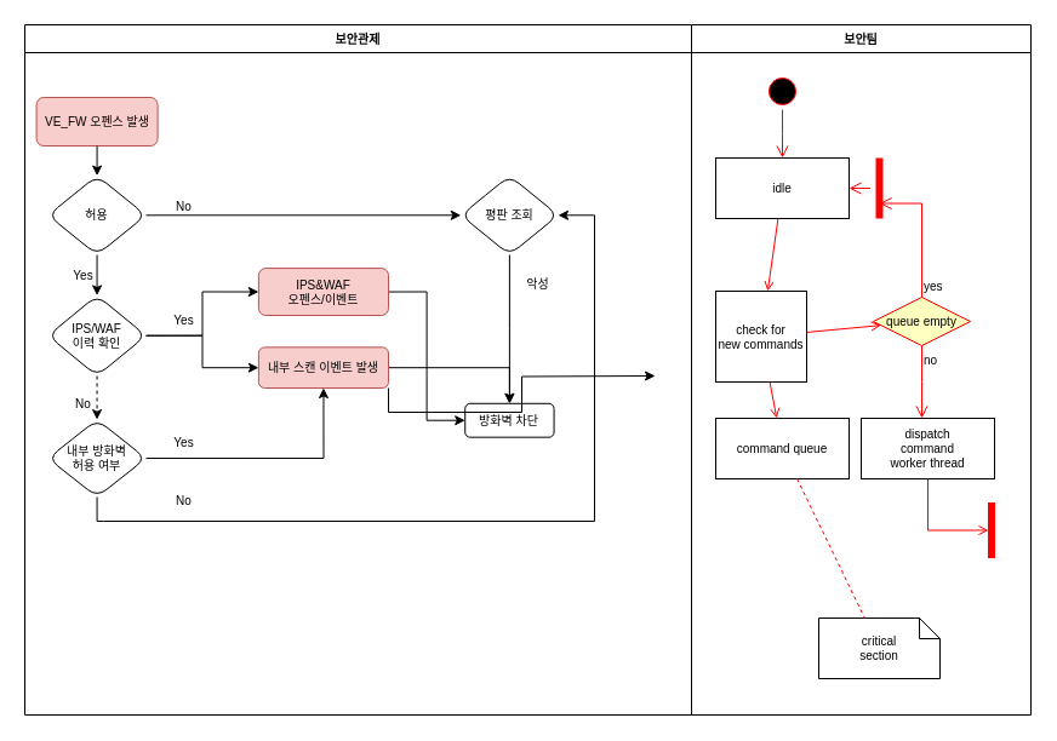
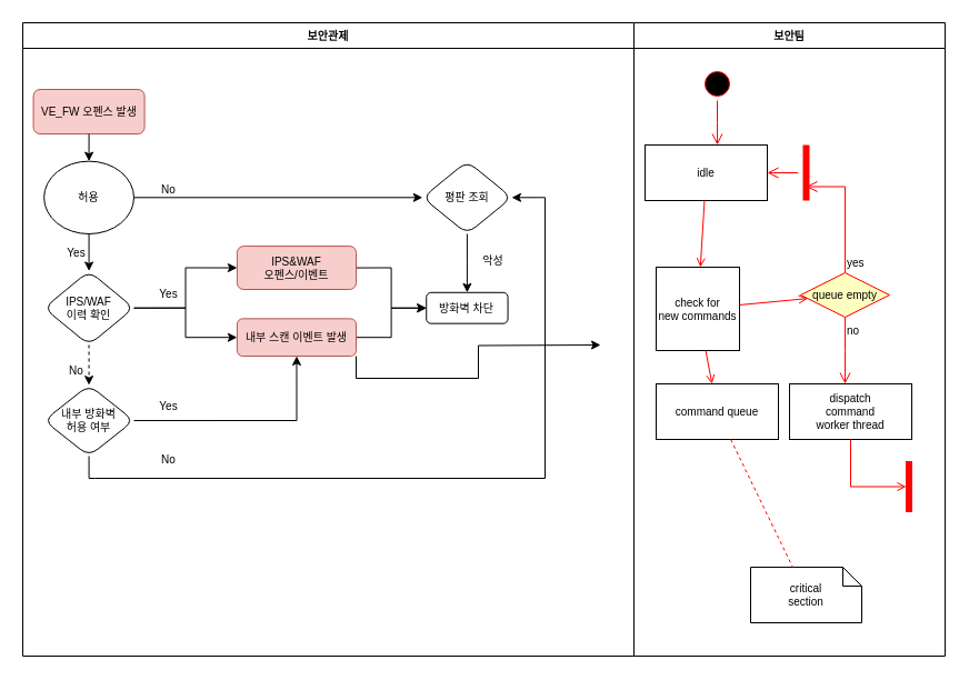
  <mxCell id="0" />
  <mxCell id="1" parent="0" />
  <mxCell id="2" value="보안관제" style="swimlane;whiteSpace=wrap;fontSize=10;" parent="1" vertex="1"><mxGeometry x="20" y="20" width="550" height="570" as="geometry"><mxRectangle x="10" y="60" width="90" height="30" as="alternateBounds" /></mxGeometry></mxCell>
  <mxCell id="3" value="VE_FW 오펜스 발생" style="rounded=1;whiteSpace=wrap;html=1;fillColor=#f8cecc;strokeColor=#b85450;fontSize=10;" vertex="1" parent="2"><mxGeometry x="9.58" y="60" width="100" height="40" as="geometry" /></mxCell>
- <mxCell id="4" value="허용" style="rhombus;whiteSpace=wrap;html=1;rounded=1;fontSize=10;" vertex="1" parent="2"><mxGeometry x="19.15" y="124.61" width="80.85" height="65.39" as="geometry" /></mxCell>
+ <mxCell id="4" value="허용" style="ellipse;whiteSpace=wrap;html=1;fontSize=10;" vertex="1" parent="2"><mxGeometry x="19.15" y="124.61" width="80.85" height="65.39" as="geometry" /></mxCell>
  <mxCell id="5" style="edgeStyle=orthogonalEdgeStyle;rounded=0;orthogonalLoop=1;jettySize=auto;html=1;exitX=0.5;exitY=1;exitDx=0;exitDy=0;entryX=0.5;entryY=0;entryDx=0;entryDy=0;fontSize=10;" edge="1" parent="2" source="3" target="4"><mxGeometry relative="1" as="geometry" /></mxCell>
  <mxCell id="6" value="IPS/WAF&lt;br style=&quot;font-size: 10px;&quot;&gt;이력 확인" style="rhombus;whiteSpace=wrap;html=1;rounded=1;fontSize=10;" vertex="1" parent="2"><mxGeometry x="19.15" y="223.47" width="80.85" height="66.53" as="geometry" /></mxCell>
  <mxCell id="7" style="edgeStyle=orthogonalEdgeStyle;rounded=0;orthogonalLoop=1;jettySize=auto;html=1;exitX=0.5;exitY=1;exitDx=0;exitDy=0;entryX=0.5;entryY=0;entryDx=0;entryDy=0;fontSize=10;" edge="1" parent="2" source="4" target="6"><mxGeometry relative="1" as="geometry" /></mxCell>
  <mxCell id="8" value="Yes" style="text;html=1;align=center;verticalAlign=middle;resizable=0;points=[];autosize=1;strokeColor=none;fillColor=none;fontSize=10;" vertex="1" parent="2"><mxGeometry x="28.29" y="191.762" width="40" height="30" as="geometry" /></mxCell>
  <mxCell id="9" value="No" style="text;html=1;align=center;verticalAlign=middle;resizable=0;points=[];autosize=1;strokeColor=none;fillColor=none;fontSize=10;" vertex="1" parent="2"><mxGeometry x="110.596" y="134.87" width="40" height="30" as="geometry" /></mxCell>
  <mxCell id="10" value="평판 조회" style="rhombus;whiteSpace=wrap;html=1;rounded=1;fontSize=10;" vertex="1" parent="2"><mxGeometry x="359.8" y="124.61" width="80.2" height="65.39" as="geometry" /></mxCell>
  <mxCell id="11" style="edgeStyle=orthogonalEdgeStyle;rounded=0;orthogonalLoop=1;jettySize=auto;html=1;exitX=1;exitY=0.5;exitDx=0;exitDy=0;entryX=0;entryY=0.5;entryDx=0;entryDy=0;fontSize=10;" edge="1" parent="2" source="4" target="10"><mxGeometry relative="1" as="geometry"><mxPoint x="165.467" y="161.917" as="targetPoint" /></mxGeometry></mxCell>
- <mxCell id="12" value="방화벽 차단" style="rounded=1;whiteSpace=wrap;html=1;fontSize=10;glass=0;strokeWidth=1;shadow=0;" vertex="1" parent="2"><mxGeometry x="363.23" y="312.79" width="73.34" height="27.88" as="geometry" /></mxCell>
+ <mxCell id="12" value="방화벽 차단" style="rounded=1;whiteSpace=wrap;html=1;fontSize=10;glass=0;strokeWidth=1;shadow=0;" vertex="1" parent="2"><mxGeometry x="363.23" y="242.79" width="73.34" height="27.88" as="geometry" /></mxCell>
  <mxCell id="13" value="Yes" style="text;html=1;align=center;verticalAlign=middle;resizable=0;points=[];autosize=1;strokeColor=none;fillColor=none;fontSize=10;" vertex="1" parent="2"><mxGeometry x="110.596" y="229.067" width="40" height="30" as="geometry" /></mxCell>
  <mxCell id="14" value="악성" style="text;html=1;align=center;verticalAlign=middle;resizable=0;points=[];autosize=1;strokeColor=none;fillColor=none;fontSize=10;" vertex="1" parent="2"><mxGeometry x="403.241" y="199.223" width="40" height="30" as="geometry" /></mxCell>
  <mxCell id="15" style="edgeStyle=orthogonalEdgeStyle;rounded=0;orthogonalLoop=1;jettySize=auto;html=1;exitX=0.5;exitY=1;exitDx=0;exitDy=0;fontSize=10;" edge="1" parent="2" source="10" target="12"><mxGeometry relative="1" as="geometry" /></mxCell>
  <mxCell id="16" style="edgeStyle=orthogonalEdgeStyle;rounded=0;orthogonalLoop=1;jettySize=auto;html=1;exitX=1;exitY=0.5;exitDx=0;exitDy=0;entryX=0;entryY=0.5;entryDx=0;entryDy=0;fontSize=10;" edge="1" parent="2" source="17" target="12"><mxGeometry relative="1" as="geometry" /></mxCell>
  <mxCell id="17" value="IPS&amp;amp;WAF&lt;br style=&quot;font-size: 10px;&quot;&gt;오펜스/이벤트" style="rounded=1;whiteSpace=wrap;html=1;fillColor=#f8cecc;strokeColor=#b85450;fontSize=10;" vertex="1" parent="2"><mxGeometry x="192.9" y="201.09" width="107.1" height="38.91" as="geometry" /></mxCell>
  <mxCell id="18" style="edgeStyle=orthogonalEdgeStyle;rounded=0;orthogonalLoop=1;jettySize=auto;html=1;exitX=1;exitY=0.5;exitDx=0;exitDy=0;entryX=0;entryY=0.5;entryDx=0;entryDy=0;fontSize=10;" edge="1" parent="2" source="6" target="17"><mxGeometry relative="1" as="geometry" /></mxCell>
  <mxCell id="19" style="edgeStyle=orthogonalEdgeStyle;rounded=0;orthogonalLoop=1;jettySize=auto;html=1;exitX=0.5;exitY=1;exitDx=0;exitDy=0;entryX=1;entryY=0.5;entryDx=0;entryDy=0;fontSize=10;" edge="1" parent="2" source="20" target="10"><mxGeometry relative="1" as="geometry"><Array as="points"><mxPoint x="64.871" y="410" /><mxPoint x="470" y="410" /><mxPoint x="470" y="161.917" /></Array></mxGeometry></mxCell>
  <mxCell id="20" value="내부 방화벽&lt;br style=&quot;font-size: 10px;&quot;&gt;허용 여부" style="rhombus;whiteSpace=wrap;html=1;rounded=1;fontSize=10;" vertex="1" parent="2"><mxGeometry x="19.15" y="326.06" width="80.85" height="63.94" as="geometry" /></mxCell>
  <mxCell id="21" style="edgeStyle=orthogonalEdgeStyle;rounded=0;orthogonalLoop=1;jettySize=auto;html=1;exitX=0.5;exitY=1;exitDx=0;exitDy=0;entryX=0.5;entryY=0;entryDx=0;entryDy=0;fontSize=10;dashed=1;" edge="1" parent="2" source="6" target="20"><mxGeometry relative="1" as="geometry"><mxPoint x="92.306" y="354.041" as="targetPoint" /></mxGeometry></mxCell>
  <mxCell id="22" style="edgeStyle=orthogonalEdgeStyle;rounded=0;orthogonalLoop=1;jettySize=auto;html=1;exitX=1;exitY=0.5;exitDx=0;exitDy=0;fontSize=10;" edge="1" parent="2" source="24" target="12"><mxGeometry relative="1" as="geometry" /></mxCell>
  <mxCell id="23" style="edgeStyle=orthogonalEdgeStyle;rounded=0;orthogonalLoop=1;jettySize=auto;html=1;exitX=1;exitY=1;exitDx=0;exitDy=0;" edge="1" parent="2" source="24"><mxGeometry relative="1" as="geometry"><mxPoint x="520" y="290" as="targetPoint" /></mxGeometry></mxCell>
  <mxCell id="24" value="내부 스캔 이벤트 발생" style="rounded=1;whiteSpace=wrap;html=1;fillColor=#f8cecc;strokeColor=#b85450;fontSize=10;" vertex="1" parent="2"><mxGeometry x="192.9" y="266.37" width="107.1" height="33.63" as="geometry" /></mxCell>
  <mxCell id="25" value="No" style="text;html=1;align=center;verticalAlign=middle;resizable=0;points=[];autosize=1;strokeColor=none;fillColor=none;fontSize=10;" vertex="1" parent="2"><mxGeometry x="28.29" y="298.083" width="40" height="30" as="geometry" /></mxCell>
  <mxCell id="26" value="Yes" style="text;html=1;align=center;verticalAlign=middle;resizable=0;points=[];autosize=1;strokeColor=none;fillColor=none;fontSize=10;" vertex="1" parent="2"><mxGeometry x="110.596" y="329.793" width="40" height="30" as="geometry" /></mxCell>
  <mxCell id="27" value="No" style="text;html=1;align=center;verticalAlign=middle;resizable=0;points=[];autosize=1;strokeColor=none;fillColor=none;fontSize=10;" vertex="1" parent="2"><mxGeometry x="110.596" y="378.29" width="40" height="30" as="geometry" /></mxCell>
  <mxCell id="28" style="edgeStyle=orthogonalEdgeStyle;rounded=0;orthogonalLoop=1;jettySize=auto;html=1;exitX=1;exitY=0.5;exitDx=0;exitDy=0;entryX=0;entryY=0.5;entryDx=0;entryDy=0;fontSize=10;" edge="1" parent="2" source="6" target="24"><mxGeometry relative="1" as="geometry" /></mxCell>
  <mxCell id="29" style="edgeStyle=orthogonalEdgeStyle;rounded=0;orthogonalLoop=1;jettySize=auto;html=1;exitX=1;exitY=0.5;exitDx=0;exitDy=0;entryX=0.5;entryY=1;entryDx=0;entryDy=0;fontSize=10;" edge="1" parent="2" source="20" target="24"><mxGeometry relative="1" as="geometry" /></mxCell>
  <mxCell id="30" value="보안팀" style="swimlane;whiteSpace=wrap;fontSize=10;" parent="1" vertex="1"><mxGeometry x="570" y="20" width="280" height="570" as="geometry" /></mxCell>
  <mxCell id="31" value="" style="ellipse;shape=startState;fillColor=#000000;strokeColor=#ff0000;fontSize=10;" parent="30" vertex="1"><mxGeometry x="60" y="40" width="30" height="30" as="geometry" /></mxCell>
  <mxCell id="32" value="" style="edgeStyle=elbowEdgeStyle;elbow=horizontal;verticalAlign=bottom;endArrow=open;endSize=8;strokeColor=#FF0000;endFill=1;rounded=0;fontSize=10;" parent="30" source="31" target="33" edge="1"><mxGeometry x="40" y="20" as="geometry"><mxPoint x="55" y="90" as="targetPoint" /></mxGeometry></mxCell>
- <mxCell id="33" value="idle" style="fontSize=10;" parent="30" vertex="1"><mxGeometry x="20" y="110" width="110" height="50" as="geometry" /></mxCell>
+ <mxCell id="33" value="idle" style="fontSize=10;" parent="30" vertex="1"><mxGeometry x="10" y="110" width="110" height="50" as="geometry" /></mxCell>
  <mxCell id="34" value="check for &#10;new commands" style="fontSize=10;" parent="30" vertex="1"><mxGeometry x="20" y="220" width="75" height="75" as="geometry" /></mxCell>
  <mxCell id="35" value="" style="endArrow=open;strokeColor=#FF0000;endFill=1;rounded=0;fontSize=10;" parent="30" source="33" target="34" edge="1"><mxGeometry relative="1" as="geometry" /></mxCell>
  <mxCell id="36" value="command queue" style="fontSize=10;" parent="30" vertex="1"><mxGeometry x="20" y="325" width="110" height="50" as="geometry" /></mxCell>
  <mxCell id="37" value="" style="endArrow=open;strokeColor=#FF0000;endFill=1;rounded=0;fontSize=10;" parent="30" source="34" target="36" edge="1"><mxGeometry relative="1" as="geometry" /></mxCell>
  <mxCell id="38" value="queue empty" style="rhombus;fillColor=#ffffc0;strokeColor=#ff0000;fontSize=10;" parent="30" vertex="1"><mxGeometry x="150" y="225" width="80" height="40" as="geometry" /></mxCell>
  <mxCell id="39" value="yes" style="edgeStyle=elbowEdgeStyle;elbow=horizontal;align=left;verticalAlign=bottom;endArrow=open;endSize=8;strokeColor=#FF0000;exitX=0.5;exitY=0;endFill=1;rounded=0;entryX=0.75;entryY=0.5;entryPerimeter=0;fontSize=10;" parent="30" source="38" target="42" edge="1"><mxGeometry x="-1" relative="1" as="geometry"><mxPoint x="160" y="150" as="targetPoint" /><Array as="points"><mxPoint x="190" y="180" /></Array></mxGeometry></mxCell>
  <mxCell id="40" value="no" style="edgeStyle=elbowEdgeStyle;elbow=horizontal;align=left;verticalAlign=top;endArrow=open;endSize=8;strokeColor=#FF0000;endFill=1;rounded=0;fontSize=10;" parent="30" source="38" target="44" edge="1"><mxGeometry x="-1" relative="1" as="geometry"><mxPoint x="190" y="305" as="targetPoint" /></mxGeometry></mxCell>
  <mxCell id="41" value="" style="endArrow=open;strokeColor=#FF0000;endFill=1;rounded=0;fontSize=10;" parent="30" source="34" target="38" edge="1"><mxGeometry relative="1" as="geometry" /></mxCell>
  <mxCell id="42" value="" style="shape=line;strokeWidth=6;strokeColor=#ff0000;rotation=90;fontSize=10;" parent="30" vertex="1"><mxGeometry x="130" y="127.5" width="50" height="15" as="geometry" /></mxCell>
  <mxCell id="43" value="" style="edgeStyle=elbowEdgeStyle;elbow=horizontal;verticalAlign=bottom;endArrow=open;endSize=8;strokeColor=#FF0000;endFill=1;rounded=0;fontSize=10;" parent="30" source="42" target="33" edge="1"><mxGeometry x="130" y="90" as="geometry"><mxPoint x="230" y="140" as="targetPoint" /></mxGeometry></mxCell>
  <mxCell id="44" value="dispatch&#10;command&#10;worker thread" style="fontSize=10;" parent="30" vertex="1"><mxGeometry x="140" y="325" width="110" height="50" as="geometry" /></mxCell>
  <mxCell id="45" value="critical&#10;section" style="shape=note;whiteSpace=wrap;size=17;fontSize=10;" parent="30" vertex="1"><mxGeometry x="105" y="490" width="100" height="50" as="geometry" /></mxCell>
  <mxCell id="46" value="" style="endArrow=none;strokeColor=#FF0000;endFill=0;rounded=0;dashed=1;fontSize=10;" parent="30" source="36" target="45" edge="1"><mxGeometry relative="1" as="geometry" /></mxCell>
  <mxCell id="47" value="" style="whiteSpace=wrap;strokeColor=#FF0000;fillColor=#FF0000;fontSize=10;" parent="30" vertex="1"><mxGeometry x="245" y="395" width="5" height="45" as="geometry" /></mxCell>
  <mxCell id="48" value="" style="edgeStyle=elbowEdgeStyle;elbow=horizontal;entryX=0;entryY=0.5;strokeColor=#FF0000;endArrow=open;endFill=1;rounded=0;fontSize=10;" parent="30" source="44" target="47" edge="1"><mxGeometry width="100" height="100" relative="1" as="geometry"><mxPoint x="60" y="480" as="sourcePoint" /><mxPoint x="160" y="380" as="targetPoint" /><Array as="points"><mxPoint x="195" y="400" /></Array></mxGeometry></mxCell>
